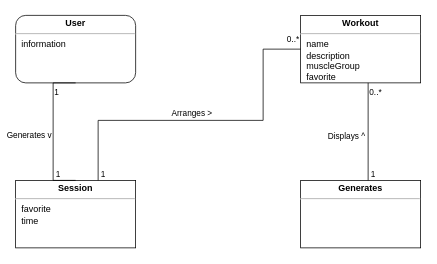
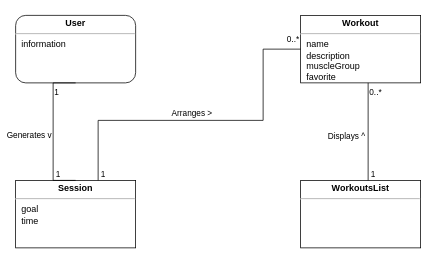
  <mxCell id="0" />
  <mxCell id="1" parent="0" />
- <mxCell id="2" value="&lt;p style=&quot;margin: 4px 0px 0px; text-align: center;&quot;&gt;&lt;b style=&quot;&quot;&gt;Session&lt;/b&gt;&lt;/p&gt;&lt;hr&gt;&lt;p style=&quot;margin:0px;margin-left:8px;&quot;&gt;favorite&lt;/p&gt;&lt;p style=&quot;margin:0px;margin-left:8px;&quot;&gt;time&lt;/p&gt;" style="verticalAlign=top;align=left;overflow=fill;fontSize=12;fontFamily=Helvetica;html=1;" parent="1" vertex="1"><mxGeometry x="20" y="240" width="160" height="90" as="geometry" /></mxCell>
+ <mxCell id="2" value="&lt;p style=&quot;margin: 4px 0px 0px; text-align: center;&quot;&gt;&lt;b style=&quot;&quot;&gt;Session&lt;/b&gt;&lt;/p&gt;&lt;hr&gt;&lt;p style=&quot;margin:0px;margin-left:8px;&quot;&gt;goal&lt;/p&gt;&lt;p style=&quot;margin:0px;margin-left:8px;&quot;&gt;time&lt;/p&gt;" style="verticalAlign=top;align=left;overflow=fill;fontSize=12;fontFamily=Helvetica;html=1;" parent="1" vertex="1"><mxGeometry x="20" y="240" width="160" height="90" as="geometry" /></mxCell>
  <mxCell id="3" value="&lt;p style=&quot;margin: 4px 0px 0px; text-align: center;&quot;&gt;&lt;b style=&quot;&quot;&gt;Workout&lt;/b&gt;&lt;/p&gt;&lt;hr&gt;&lt;p style=&quot;margin:0px;margin-left:8px;&quot;&gt;name&lt;br&gt;&lt;/p&gt;&lt;p style=&quot;margin:0px;margin-left:8px;&quot;&gt;description&lt;br&gt;&lt;/p&gt;&lt;p style=&quot;margin:0px;margin-left:8px;&quot;&gt;muscleGroup&lt;/p&gt;&lt;p style=&quot;margin:0px;margin-left:8px;&quot;&gt;favorite&lt;/p&gt;" style="verticalAlign=top;align=left;overflow=fill;fontSize=12;fontFamily=Helvetica;html=1;" parent="1" vertex="1"><mxGeometry x="400" y="20" width="160" height="90" as="geometry" /></mxCell>
  <mxCell id="4" value="&lt;p style=&quot;margin: 4px 0px 0px; text-align: center;&quot;&gt;&lt;b style=&quot;&quot;&gt;User&lt;/b&gt;&lt;/p&gt;&lt;hr&gt;&lt;p style=&quot;margin:0px;margin-left:8px;&quot;&gt;information&lt;/p&gt;" style="verticalAlign=top;align=left;overflow=fill;fontSize=12;fontFamily=Helvetica;html=1;rounded=1;" parent="1" vertex="1"><mxGeometry x="20" y="20" width="160" height="90" as="geometry" /></mxCell>
- <mxCell id="5" value="&lt;p style=&quot;margin: 4px 0px 0px; text-align: center;&quot;&gt;&lt;b style=&quot;&quot;&gt;Generates&lt;/b&gt;&lt;/p&gt;&lt;hr&gt;&lt;p style=&quot;margin:0px;margin-left:8px;&quot;&gt;&lt;br&gt;&lt;/p&gt;" style="verticalAlign=top;align=left;overflow=fill;fontSize=12;fontFamily=Helvetica;html=1;" parent="1" vertex="1"><mxGeometry x="400" y="240" width="160" height="90" as="geometry" /></mxCell>
+ <mxCell id="5" value="&lt;p style=&quot;margin: 4px 0px 0px; text-align: center;&quot;&gt;&lt;b style=&quot;&quot;&gt;WorkoutsList&lt;/b&gt;&lt;/p&gt;&lt;hr&gt;&lt;p style=&quot;margin:0px;margin-left:8px;&quot;&gt;&lt;br&gt;&lt;/p&gt;" style="verticalAlign=top;align=left;overflow=fill;fontSize=12;fontFamily=Helvetica;html=1;" parent="1" vertex="1"><mxGeometry x="400" y="240" width="160" height="90" as="geometry" /></mxCell>
  <mxCell id="6" value="" style="endArrow=none;html=1;edgeStyle=orthogonalEdgeStyle;rounded=0;exitX=0.5;exitY=1;exitDx=0;exitDy=0;entryX=0.5;entryY=0;entryDx=0;entryDy=0;" parent="1" source="4" target="2" edge="1"><mxGeometry relative="1" as="geometry"><mxPoint x="160" y="210" as="sourcePoint" /><mxPoint x="320" y="210" as="targetPoint" /><Array as="points"><mxPoint x="70" y="110" /><mxPoint x="70" y="240" /></Array></mxGeometry></mxCell>
  <mxCell id="7" value="1" style="edgeLabel;resizable=0;html=1;align=left;verticalAlign=bottom;" parent="6" connectable="0" vertex="1"><mxGeometry x="-1" relative="1" as="geometry"><mxPoint x="-30" y="20" as="offset" /></mxGeometry></mxCell>
  <mxCell id="8" value="1" style="edgeLabel;resizable=0;html=1;align=right;verticalAlign=bottom;" parent="6" connectable="0" vertex="1"><mxGeometry x="1" relative="1" as="geometry"><mxPoint x="-20" as="offset" /></mxGeometry></mxCell>
  <mxCell id="9" value="Generates v" style="edgeLabel;html=1;align=center;verticalAlign=middle;resizable=0;points=[];" parent="6" vertex="1" connectable="0"><mxGeometry x="0.097" y="1" relative="1" as="geometry"><mxPoint x="-34" y="-5" as="offset" /></mxGeometry></mxCell>
  <mxCell id="10" value="" style="endArrow=none;html=1;edgeStyle=orthogonalEdgeStyle;rounded=0;exitX=0.5;exitY=1;exitDx=0;exitDy=0;entryX=0.5;entryY=0;entryDx=0;entryDy=0;" parent="1" edge="1"><mxGeometry relative="1" as="geometry"><mxPoint x="490" y="110" as="sourcePoint" /><mxPoint x="490" y="240" as="targetPoint" /></mxGeometry></mxCell>
  <mxCell id="11" value="0..*" style="edgeLabel;resizable=0;html=1;align=left;verticalAlign=bottom;" parent="10" connectable="0" vertex="1"><mxGeometry x="-1" relative="1" as="geometry"><mxPoint y="20" as="offset" /></mxGeometry></mxCell>
  <mxCell id="12" value="1" style="edgeLabel;resizable=0;html=1;align=right;verticalAlign=bottom;" parent="10" connectable="0" vertex="1"><mxGeometry x="1" relative="1" as="geometry"><mxPoint x="10" as="offset" /></mxGeometry></mxCell>
  <mxCell id="13" value="Displays ^" style="edgeLabel;html=1;align=center;verticalAlign=middle;resizable=0;points=[];" parent="10" vertex="1" connectable="0"><mxGeometry x="0.154" y="-1" relative="1" as="geometry"><mxPoint x="-29" y="-5" as="offset" /></mxGeometry></mxCell>
  <mxCell id="14" value="" style="endArrow=none;html=1;edgeStyle=orthogonalEdgeStyle;rounded=0;exitX=0;exitY=0.5;exitDx=0;exitDy=0;" parent="1" source="3" edge="1"><mxGeometry relative="1" as="geometry"><mxPoint x="140" y="110" as="sourcePoint" /><mxPoint x="130" y="240" as="targetPoint" /><Array as="points"><mxPoint x="350" y="65" /><mxPoint x="350" y="160" /><mxPoint x="130" y="160" /></Array></mxGeometry></mxCell>
  <mxCell id="15" value="0..*" style="edgeLabel;resizable=0;html=1;align=left;verticalAlign=bottom;" parent="14" connectable="0" vertex="1"><mxGeometry x="-1" relative="1" as="geometry"><mxPoint x="-20" y="-5" as="offset" /></mxGeometry></mxCell>
  <mxCell id="16" value="1" style="edgeLabel;resizable=0;html=1;align=right;verticalAlign=bottom;" parent="14" connectable="0" vertex="1"><mxGeometry x="1" relative="1" as="geometry"><mxPoint x="10" as="offset" /></mxGeometry></mxCell>
  <mxCell id="17" value="Arranges &amp;gt;" style="edgeLabel;html=1;align=center;verticalAlign=middle;resizable=0;points=[];" parent="14" vertex="1" connectable="0"><mxGeometry x="0.083" y="-2" relative="1" as="geometry"><mxPoint y="-8" as="offset" /></mxGeometry></mxCell>
